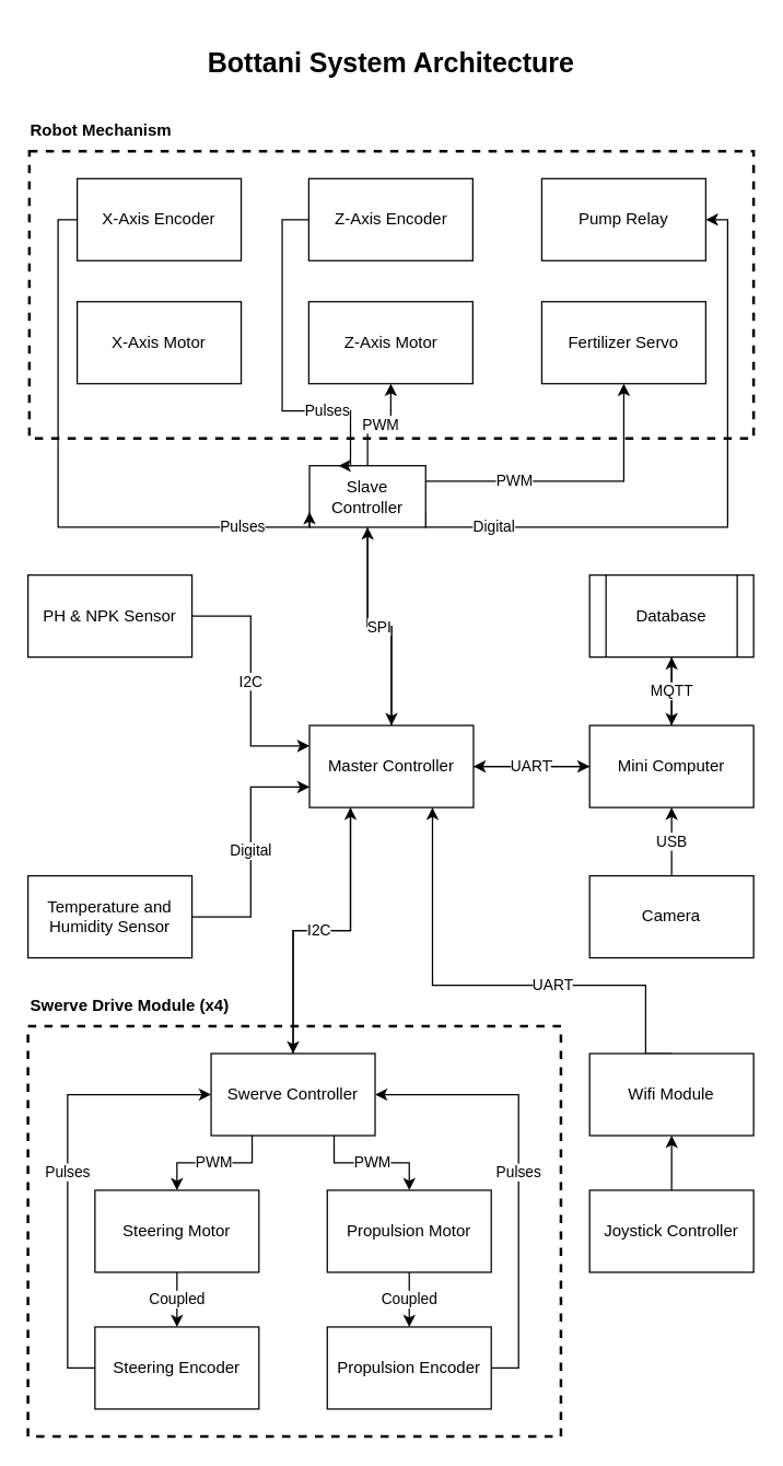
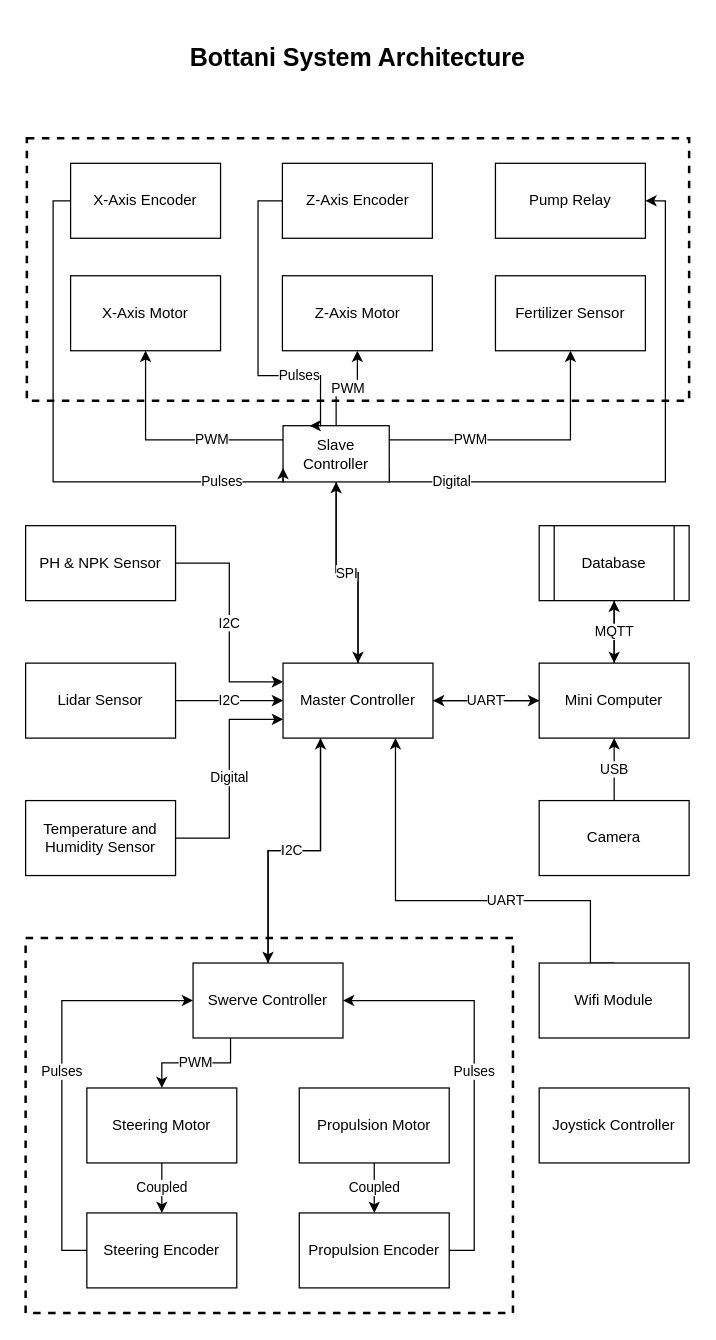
  <mxCell id="0" />
  <mxCell id="1" parent="0" />
  <mxCell id="2" value="" style="rounded=0;whiteSpace=wrap;html=1;dashed=1;fillColor=none;shadow=0;strokeWidth=2;" parent="1" vertex="1"><mxGeometry x="21" y="110" width="530" height="210" as="geometry" /></mxCell>
  <mxCell id="3" value="I2C" style="edgeStyle=orthogonalEdgeStyle;rounded=0;orthogonalLoop=1;jettySize=auto;html=1;exitX=0.25;exitY=1;exitDx=0;exitDy=0;entryX=0.5;entryY=0;entryDx=0;entryDy=0;" parent="1" source="6" target="17" edge="1"><mxGeometry x="0.027" relative="1" as="geometry"><Array as="points"><mxPoint x="256" y="680" /><mxPoint x="214" y="680" /></Array><mxPoint as="offset" /></mxGeometry></mxCell>
  <mxCell id="4" value="" style="edgeStyle=orthogonalEdgeStyle;rounded=0;orthogonalLoop=1;jettySize=auto;html=1;" parent="1" source="6" target="13" edge="1"><mxGeometry relative="1" as="geometry" /></mxCell>
  <mxCell id="5" value="UART" style="edgeStyle=orthogonalEdgeStyle;rounded=0;orthogonalLoop=1;jettySize=auto;html=1;exitX=1;exitY=0.5;exitDx=0;exitDy=0;entryX=0;entryY=0.5;entryDx=0;entryDy=0;" parent="1" source="6" target="29" edge="1"><mxGeometry relative="1" as="geometry" /></mxCell>
  <mxCell id="6" value="Master Controller" style="rounded=0;whiteSpace=wrap;html=1;" parent="1" vertex="1"><mxGeometry x="226" y="530" width="120" height="60" as="geometry" /></mxCell>
  <mxCell id="7" value="" style="rounded=0;whiteSpace=wrap;html=1;dashed=1;fillColor=none;strokeWidth=2;" parent="1" vertex="1"><mxGeometry x="20" y="750" width="390" height="300" as="geometry" /></mxCell>
  <mxCell id="8" value="SPI" style="edgeStyle=orthogonalEdgeStyle;rounded=0;orthogonalLoop=1;jettySize=auto;html=1;" parent="1" source="13" target="6" edge="1"><mxGeometry relative="1" as="geometry" /></mxCell>
+ <mxCell id="9" value="PWM" style="edgeStyle=orthogonalEdgeStyle;rounded=0;orthogonalLoop=1;jettySize=auto;html=1;exitX=0;exitY=0.25;exitDx=0;exitDy=0;entryX=0.5;entryY=1;entryDx=0;entryDy=0;" parent="1" source="13" target="32" edge="1"><mxGeometry x="-0.373" relative="1" as="geometry"><mxPoint as="offset" /></mxGeometry></mxCell>
  <mxCell id="10" value="PWM" style="edgeStyle=orthogonalEdgeStyle;rounded=0;orthogonalLoop=1;jettySize=auto;html=1;" parent="1" source="13" target="33" edge="1"><mxGeometry relative="1" as="geometry" /></mxCell>
  <mxCell id="11" value="PWM" style="edgeStyle=orthogonalEdgeStyle;rounded=0;orthogonalLoop=1;jettySize=auto;html=1;exitX=1;exitY=0.25;exitDx=0;exitDy=0;entryX=0.5;entryY=1;entryDx=0;entryDy=0;" parent="1" source="13" target="39" edge="1"><mxGeometry x="-0.395" relative="1" as="geometry"><mxPoint as="offset" /></mxGeometry></mxCell>
  <mxCell id="12" value="Digital" style="edgeStyle=orthogonalEdgeStyle;rounded=0;orthogonalLoop=1;jettySize=auto;html=1;exitX=1;exitY=0.75;exitDx=0;exitDy=0;entryX=1;entryY=0.5;entryDx=0;entryDy=0;" parent="1" source="13" target="40" edge="1"><mxGeometry x="-0.743" relative="1" as="geometry"><Array as="points"><mxPoint x="532" y="385" /><mxPoint x="532" y="160" /></Array><mxPoint as="offset" /></mxGeometry></mxCell>
  <mxCell id="13" value="Slave Controller" style="rounded=0;whiteSpace=wrap;html=1;" parent="1" vertex="1"><mxGeometry x="226" y="340" width="85" height="45" as="geometry" /></mxCell>
  <mxCell id="14" value="PWM" style="edgeStyle=orthogonalEdgeStyle;rounded=0;orthogonalLoop=1;jettySize=auto;html=1;exitX=0.25;exitY=1;exitDx=0;exitDy=0;entryX=0.5;entryY=0;entryDx=0;entryDy=0;" parent="1" source="17" target="19" edge="1"><mxGeometry relative="1" as="geometry" /></mxCell>
- <mxCell id="15" value="PWM" style="edgeStyle=orthogonalEdgeStyle;rounded=0;orthogonalLoop=1;jettySize=auto;html=1;exitX=0.75;exitY=1;exitDx=0;exitDy=0;entryX=0.5;entryY=0;entryDx=0;entryDy=0;" parent="1" source="17" target="23" edge="1"><mxGeometry relative="1" as="geometry" /></mxCell>
  <mxCell id="16" value="I2C" style="edgeStyle=orthogonalEdgeStyle;rounded=0;orthogonalLoop=1;jettySize=auto;html=1;exitX=0.5;exitY=0;exitDx=0;exitDy=0;entryX=0.25;entryY=1;entryDx=0;entryDy=0;" parent="1" source="17" target="6" edge="1"><mxGeometry x="-0.027" relative="1" as="geometry"><mxPoint x="1" as="offset" /></mxGeometry></mxCell>
  <mxCell id="17" value="Swerve Controller" style="rounded=0;whiteSpace=wrap;html=1;" parent="1" vertex="1"><mxGeometry x="154" y="770" width="120" height="60" as="geometry" /></mxCell>
  <mxCell id="18" value="Coupled" style="edgeStyle=orthogonalEdgeStyle;rounded=0;orthogonalLoop=1;jettySize=auto;html=1;" parent="1" source="19" target="25" edge="1"><mxGeometry relative="1" as="geometry" /></mxCell>
  <mxCell id="19" value="Steering Motor" style="rounded=0;whiteSpace=wrap;html=1;" parent="1" vertex="1"><mxGeometry x="69" y="870" width="120" height="60" as="geometry" /></mxCell>
  <mxCell id="20" value="Pulses" style="edgeStyle=orthogonalEdgeStyle;rounded=0;orthogonalLoop=1;jettySize=auto;html=1;exitX=1;exitY=0.5;exitDx=0;exitDy=0;entryX=1;entryY=0.5;entryDx=0;entryDy=0;" parent="1" source="21" target="17" edge="1"><mxGeometry relative="1" as="geometry" /></mxCell>
  <mxCell id="21" value="Propulsion Encoder" style="rounded=0;whiteSpace=wrap;html=1;" parent="1" vertex="1"><mxGeometry x="239" y="970" width="120" height="60" as="geometry" /></mxCell>
  <mxCell id="22" value="Coupled" style="edgeStyle=orthogonalEdgeStyle;rounded=0;orthogonalLoop=1;jettySize=auto;html=1;" parent="1" source="23" target="21" edge="1"><mxGeometry relative="1" as="geometry" /></mxCell>
  <mxCell id="23" value="Propulsion Motor" style="rounded=0;whiteSpace=wrap;html=1;" parent="1" vertex="1"><mxGeometry x="239" y="870" width="120" height="60" as="geometry" /></mxCell>
  <mxCell id="24" value="Pulses" style="edgeStyle=orthogonalEdgeStyle;rounded=0;orthogonalLoop=1;jettySize=auto;html=1;exitX=0;exitY=0.5;exitDx=0;exitDy=0;entryX=0;entryY=0.5;entryDx=0;entryDy=0;" parent="1" source="25" target="17" edge="1"><mxGeometry relative="1" as="geometry" /></mxCell>
  <mxCell id="25" value="Steering Encoder" style="rounded=0;whiteSpace=wrap;html=1;" parent="1" vertex="1"><mxGeometry x="69" y="970" width="120" height="60" as="geometry" /></mxCell>
- <mxCell id="26" value="&lt;b&gt;Swerve Drive Module (x4)&lt;/b&gt;" style="text;html=1;strokeColor=none;fillColor=none;align=left;verticalAlign=middle;whiteSpace=wrap;rounded=0;" parent="1" vertex="1"><mxGeometry x="20" y="720" width="151" height="30" as="geometry" /></mxCell>
  <mxCell id="27" value="UART" style="edgeStyle=orthogonalEdgeStyle;rounded=0;orthogonalLoop=1;jettySize=auto;html=1;" parent="1" source="29" target="6" edge="1"><mxGeometry relative="1" as="geometry" /></mxCell>
  <mxCell id="28" value="MQTT" style="edgeStyle=orthogonalEdgeStyle;rounded=0;orthogonalLoop=1;jettySize=auto;html=1;" parent="1" source="29" target="44" edge="1"><mxGeometry relative="1" as="geometry" /></mxCell>
  <mxCell id="29" value="Mini Computer" style="rounded=0;whiteSpace=wrap;html=1;" parent="1" vertex="1"><mxGeometry x="431" y="530" width="120" height="60" as="geometry" /></mxCell>
  <mxCell id="30" value="USB" style="edgeStyle=orthogonalEdgeStyle;rounded=0;orthogonalLoop=1;jettySize=auto;html=1;" parent="1" source="31" target="29" edge="1"><mxGeometry relative="1" as="geometry" /></mxCell>
  <mxCell id="31" value="Camera" style="rounded=0;whiteSpace=wrap;html=1;" parent="1" vertex="1"><mxGeometry x="431" y="640" width="120" height="60" as="geometry" /></mxCell>
  <mxCell id="32" value="X-Axis Motor" style="rounded=0;whiteSpace=wrap;html=1;" parent="1" vertex="1"><mxGeometry x="56" y="220" width="120" height="60" as="geometry" /></mxCell>
  <mxCell id="33" value="Z-Axis Motor" style="rounded=0;whiteSpace=wrap;html=1;" parent="1" vertex="1"><mxGeometry x="225.5" y="220" width="120" height="60" as="geometry" /></mxCell>
  <mxCell id="34" value="Pulses" style="edgeStyle=orthogonalEdgeStyle;rounded=0;orthogonalLoop=1;jettySize=auto;html=1;exitX=0;exitY=0.5;exitDx=0;exitDy=0;entryX=0;entryY=0.75;entryDx=0;entryDy=0;" parent="1" source="35" target="13" edge="1"><mxGeometry x="0.721" relative="1" as="geometry"><mxPoint x="222" y="380" as="targetPoint" /><Array as="points"><mxPoint x="42" y="160" /><mxPoint x="42" y="385" /></Array><mxPoint as="offset" /></mxGeometry></mxCell>
  <mxCell id="35" value="X-Axis Encoder" style="rounded=0;whiteSpace=wrap;html=1;" parent="1" vertex="1"><mxGeometry x="56" y="130" width="120" height="60" as="geometry" /></mxCell>
  <mxCell id="36" value="Pulses" style="edgeStyle=orthogonalEdgeStyle;rounded=0;orthogonalLoop=1;jettySize=auto;html=1;exitX=0;exitY=0.5;exitDx=0;exitDy=0;entryX=0.25;entryY=0;entryDx=0;entryDy=0;" parent="1" source="37" target="13" edge="1"><mxGeometry x="0.487" relative="1" as="geometry"><Array as="points"><mxPoint x="206" y="160" /><mxPoint x="206" y="300" /><mxPoint x="256" y="300" /></Array><mxPoint as="offset" /></mxGeometry></mxCell>
  <mxCell id="37" value="Z-Axis Encoder" style="rounded=0;whiteSpace=wrap;html=1;" parent="1" vertex="1"><mxGeometry x="225.5" y="130" width="120" height="60" as="geometry" /></mxCell>
- <mxCell id="38" value="&lt;b&gt;Robot Mechanism&lt;/b&gt;" style="text;html=1;strokeColor=none;fillColor=none;align=left;verticalAlign=middle;whiteSpace=wrap;rounded=0;" parent="1" vertex="1"><mxGeometry x="20" y="80" width="151" height="30" as="geometry" /></mxCell>
- <mxCell id="39" value="Fertilizer Servo" style="rounded=0;whiteSpace=wrap;html=1;" parent="1" vertex="1"><mxGeometry x="396" y="220" width="120" height="60" as="geometry" /></mxCell>
+ <mxCell id="39" value="Fertilizer Sensor" style="rounded=0;whiteSpace=wrap;html=1;" parent="1" vertex="1"><mxGeometry x="396" y="220" width="120" height="60" as="geometry" /></mxCell>
  <mxCell id="40" value="Pump Relay" style="rounded=0;whiteSpace=wrap;html=1;" parent="1" vertex="1"><mxGeometry x="396" y="130" width="120" height="60" as="geometry" /></mxCell>
+ <mxCell id="41" value="I2C" style="edgeStyle=orthogonalEdgeStyle;rounded=0;orthogonalLoop=1;jettySize=auto;html=1;" parent="1" source="42" target="6" edge="1"><mxGeometry relative="1" as="geometry" /></mxCell>
+ <mxCell id="42" value="Lidar Sensor" style="rounded=0;whiteSpace=wrap;html=1;" parent="1" vertex="1"><mxGeometry x="20" y="530" width="120" height="60" as="geometry" /></mxCell>
  <mxCell id="43" value="MQTT" style="edgeStyle=orthogonalEdgeStyle;rounded=0;orthogonalLoop=1;jettySize=auto;html=1;exitX=0.5;exitY=1;exitDx=0;exitDy=0;entryX=0.5;entryY=0;entryDx=0;entryDy=0;" parent="1" source="44" target="29" edge="1"><mxGeometry relative="1" as="geometry" /></mxCell>
  <mxCell id="44" value="Database" style="shape=process;whiteSpace=wrap;html=1;backgroundOutline=1;shadow=0;fillColor=default;" parent="1" vertex="1"><mxGeometry x="431" y="420" width="120" height="60" as="geometry" /></mxCell>
  <mxCell id="45" value="Digital" style="edgeStyle=orthogonalEdgeStyle;rounded=0;orthogonalLoop=1;jettySize=auto;html=1;exitX=1;exitY=0.5;exitDx=0;exitDy=0;entryX=0;entryY=0.75;entryDx=0;entryDy=0;" parent="1" source="46" target="6" edge="1"><mxGeometry relative="1" as="geometry" /></mxCell>
  <mxCell id="46" value="Temperature and Humidity Sensor" style="rounded=0;whiteSpace=wrap;html=1;" parent="1" vertex="1"><mxGeometry x="20" y="640" width="120" height="60" as="geometry" /></mxCell>
  <mxCell id="47" value="I2C" style="edgeStyle=orthogonalEdgeStyle;rounded=0;orthogonalLoop=1;jettySize=auto;html=1;exitX=1;exitY=0.5;exitDx=0;exitDy=0;entryX=0;entryY=0.25;entryDx=0;entryDy=0;" parent="1" source="48" target="6" edge="1"><mxGeometry relative="1" as="geometry" /></mxCell>
  <mxCell id="48" value="PH &amp;amp; NPK Sensor" style="rounded=0;whiteSpace=wrap;html=1;" parent="1" vertex="1"><mxGeometry x="20" y="420" width="120" height="60" as="geometry" /></mxCell>
  <mxCell id="49" value="UART" style="edgeStyle=orthogonalEdgeStyle;rounded=0;orthogonalLoop=1;jettySize=auto;html=1;exitX=0.5;exitY=0;exitDx=0;exitDy=0;entryX=0.75;entryY=1;entryDx=0;entryDy=0;" parent="1" source="50" target="6" edge="1"><mxGeometry x="-0.226" relative="1" as="geometry"><Array as="points"><mxPoint x="472" y="720" /><mxPoint x="316" y="720" /></Array><mxPoint as="offset" /></mxGeometry></mxCell>
  <mxCell id="50" value="Wifi Module" style="rounded=0;whiteSpace=wrap;html=1;" parent="1" vertex="1"><mxGeometry x="431" y="770" width="120" height="60" as="geometry" /></mxCell>
- <mxCell id="51" value="" style="edgeStyle=orthogonalEdgeStyle;rounded=0;orthogonalLoop=1;jettySize=auto;html=1;" parent="1" source="52" target="50" edge="1"><mxGeometry relative="1" as="geometry" /></mxCell>
  <mxCell id="52" value="Joystick Controller" style="rounded=0;whiteSpace=wrap;html=1;" parent="1" vertex="1"><mxGeometry x="431" y="870" width="120" height="60" as="geometry" /></mxCell>
  <mxCell id="53" value="&lt;font style=&quot;font-size: 20px;&quot;&gt;&lt;b&gt;Bottani System Architecture&lt;/b&gt;&lt;/font&gt;" style="text;html=1;strokeColor=none;fillColor=none;align=center;verticalAlign=middle;whiteSpace=wrap;rounded=0;shadow=0;" parent="1" vertex="1"><mxGeometry x="140" y="20" width="292" height="50" as="geometry" /></mxCell>
